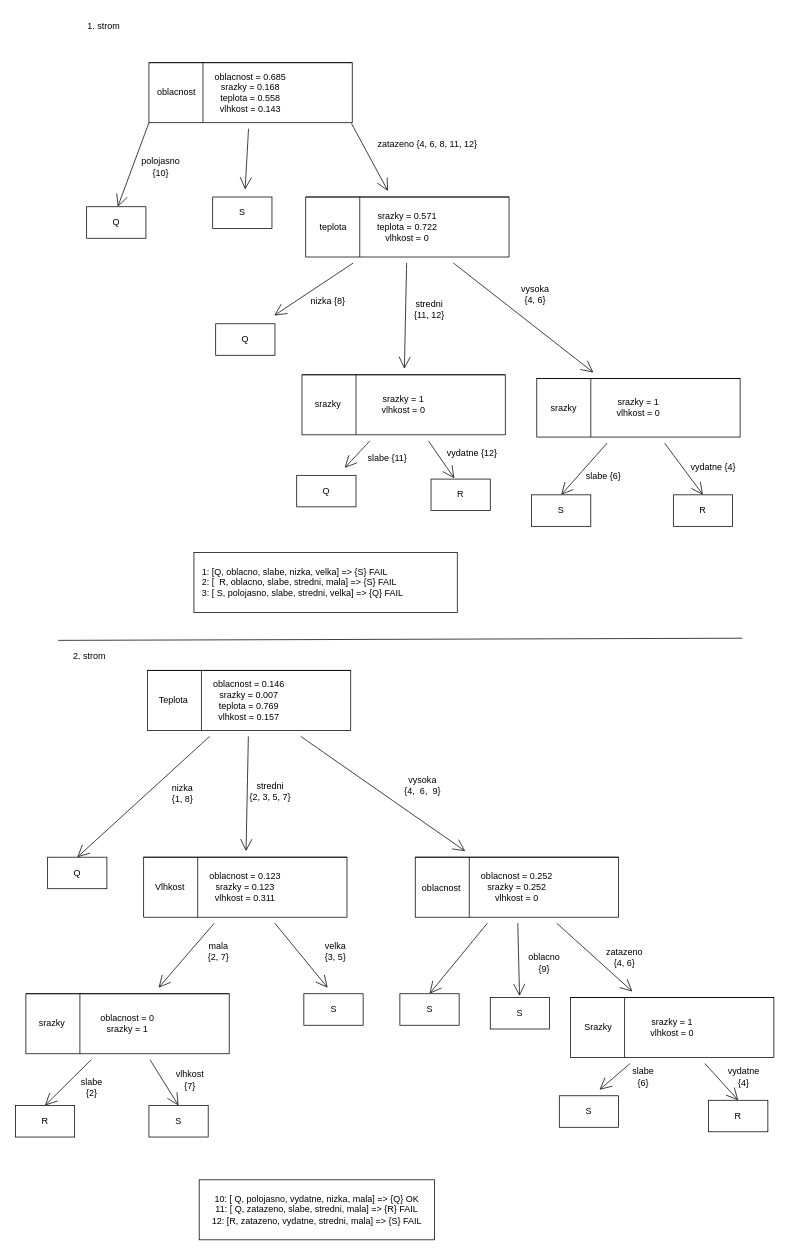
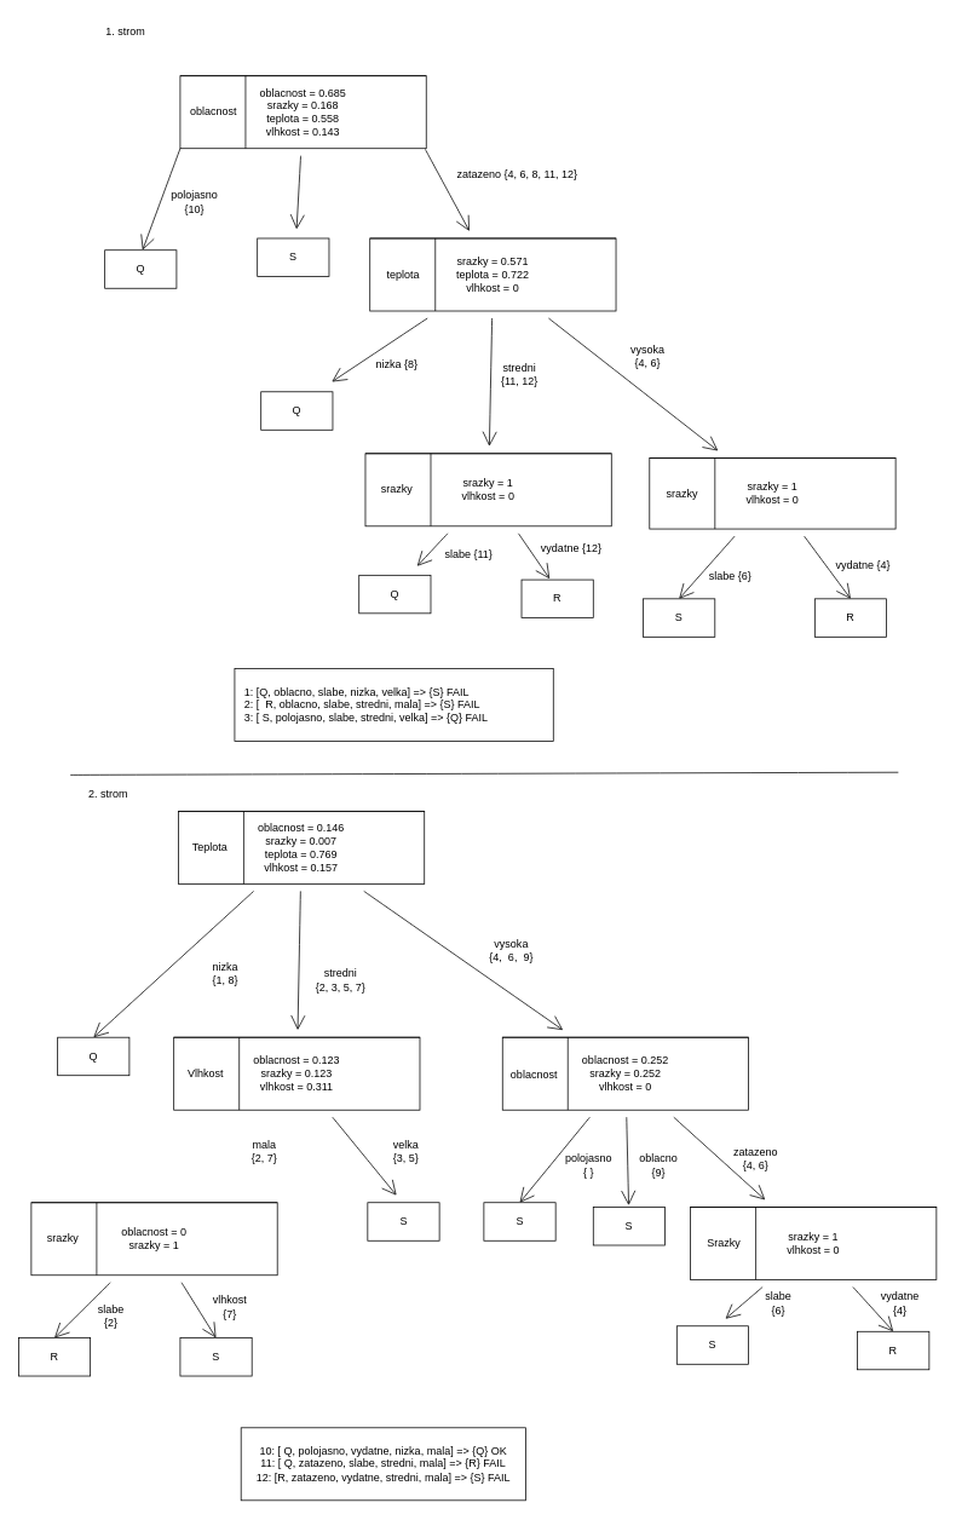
  <mxCell id="0" />
  <mxCell id="1" parent="0" />
  <mxCell id="2" style="edgeStyle=none;curved=1;rounded=0;orthogonalLoop=1;jettySize=auto;html=1;endArrow=open;startSize=14;endSize=14;sourcePerimeterSpacing=8;targetPerimeterSpacing=8;" parent="1" source="4" edge="1"><mxGeometry relative="1" as="geometry"><mxPoint x="326.212" y="252" as="targetPoint" /></mxGeometry></mxCell>
  <mxCell id="3" style="edgeStyle=none;curved=1;rounded=0;orthogonalLoop=1;jettySize=auto;html=1;endArrow=open;startSize=14;endSize=14;sourcePerimeterSpacing=8;targetPerimeterSpacing=8;" parent="1" target="13" edge="1"><mxGeometry relative="1" as="geometry"><mxPoint x="468" y="164" as="sourcePoint" /></mxGeometry></mxCell>
  <mxCell id="4" value="oblacnost = 0.685&lt;br&gt;srazky = 0.168&lt;br&gt;teplota = 0.558&lt;br&gt;vlhkost = 0.143" style="shape=internalStorage;whiteSpace=wrap;html=1;backgroundOutline=1;hachureGap=4;dx=72;dy=0;movable=1;resizable=1;rotatable=1;deletable=1;editable=1;connectable=1;" parent="1" vertex="1"><mxGeometry x="198" y="83" width="271" height="80" as="geometry" /></mxCell>
  <mxCell id="5" style="edgeStyle=none;curved=1;rounded=0;orthogonalLoop=1;jettySize=auto;html=1;endArrow=open;startSize=14;endSize=14;sourcePerimeterSpacing=8;targetPerimeterSpacing=8;exitX=0;exitY=1;exitDx=0;exitDy=0;" parent="1" source="4" edge="1"><mxGeometry relative="1" as="geometry"><mxPoint x="156.519" y="275" as="targetPoint" /></mxGeometry></mxCell>
  <mxCell id="6" value="oblacnost" style="text;strokeColor=none;fillColor=none;html=1;align=center;verticalAlign=middle;whiteSpace=wrap;rounded=0;hachureGap=4;" parent="1" vertex="1"><mxGeometry x="205" y="108" width="60" height="30" as="geometry" /></mxCell>
  <mxCell id="7" value="Q" style="rounded=0;whiteSpace=wrap;html=1;hachureGap=4;" parent="1" vertex="1"><mxGeometry x="115" y="275" width="79" height="42" as="geometry" /></mxCell>
  <mxCell id="8" value="polojasno {10}" style="text;strokeColor=none;fillColor=none;html=1;align=center;verticalAlign=middle;whiteSpace=wrap;rounded=0;hachureGap=4;" parent="1" vertex="1"><mxGeometry x="184" y="207" width="60" height="30" as="geometry" /></mxCell>
  <mxCell id="9" value="S" style="rounded=0;whiteSpace=wrap;html=1;hachureGap=4;" parent="1" vertex="1"><mxGeometry x="283" y="262" width="79" height="42" as="geometry" /></mxCell>
  <mxCell id="10" style="edgeStyle=none;curved=1;rounded=0;orthogonalLoop=1;jettySize=auto;html=1;endArrow=open;startSize=14;endSize=14;sourcePerimeterSpacing=8;targetPerimeterSpacing=8;" parent="1" source="13" edge="1"><mxGeometry relative="1" as="geometry"><mxPoint x="365" y="420" as="targetPoint" /></mxGeometry></mxCell>
  <mxCell id="11" style="edgeStyle=none;curved=1;rounded=0;orthogonalLoop=1;jettySize=auto;html=1;endArrow=open;startSize=14;endSize=14;sourcePerimeterSpacing=8;targetPerimeterSpacing=8;" parent="1" source="13" target="20" edge="1"><mxGeometry relative="1" as="geometry" /></mxCell>
  <mxCell id="12" style="edgeStyle=none;curved=1;rounded=0;orthogonalLoop=1;jettySize=auto;html=1;endArrow=open;startSize=14;endSize=14;sourcePerimeterSpacing=8;targetPerimeterSpacing=8;" parent="1" source="13" target="28" edge="1"><mxGeometry relative="1" as="geometry" /></mxCell>
  <mxCell id="13" value="srazky = 0.571&lt;br&gt;teplota = 0.722&lt;br&gt;vlhkost = 0" style="shape=internalStorage;whiteSpace=wrap;html=1;backgroundOutline=1;hachureGap=4;dx=72;dy=0;movable=1;resizable=1;rotatable=1;deletable=1;editable=1;connectable=1;align=center;" parent="1" vertex="1"><mxGeometry x="407" y="262" width="271" height="80" as="geometry" /></mxCell>
  <mxCell id="14" value="zatazeno {4, 6, 8, 11, 12}" style="text;strokeColor=none;fillColor=none;html=1;align=center;verticalAlign=middle;whiteSpace=wrap;rounded=0;hachureGap=4;" parent="1" vertex="1"><mxGeometry x="495" y="177" width="149" height="30" as="geometry" /></mxCell>
  <mxCell id="15" value="teplota" style="text;strokeColor=none;fillColor=none;html=1;align=center;verticalAlign=middle;whiteSpace=wrap;rounded=0;hachureGap=4;" parent="1" vertex="1"><mxGeometry x="414" y="287" width="60" height="30" as="geometry" /></mxCell>
  <mxCell id="16" value="Q" style="rounded=0;whiteSpace=wrap;html=1;hachureGap=4;" parent="1" vertex="1"><mxGeometry x="287" y="431" width="79" height="42" as="geometry" /></mxCell>
  <mxCell id="17" value="nizka {8}" style="text;strokeColor=none;fillColor=none;html=1;align=center;verticalAlign=middle;whiteSpace=wrap;rounded=0;hachureGap=4;" parent="1" vertex="1"><mxGeometry x="379" y="386" width="116" height="30" as="geometry" /></mxCell>
  <mxCell id="18" style="edgeStyle=none;curved=1;rounded=0;orthogonalLoop=1;jettySize=auto;html=1;endArrow=open;startSize=14;endSize=14;sourcePerimeterSpacing=8;targetPerimeterSpacing=8;" parent="1" source="20" edge="1"><mxGeometry relative="1" as="geometry"><mxPoint x="459" y="623" as="targetPoint" /></mxGeometry></mxCell>
  <mxCell id="19" style="edgeStyle=none;curved=1;rounded=0;orthogonalLoop=1;jettySize=auto;html=1;endArrow=open;startSize=14;endSize=14;sourcePerimeterSpacing=8;targetPerimeterSpacing=8;" parent="1" source="20" edge="1"><mxGeometry relative="1" as="geometry"><mxPoint x="605" y="637" as="targetPoint" /></mxGeometry></mxCell>
  <mxCell id="20" value="srazky = 1&lt;br&gt;vlhkost = 0" style="shape=internalStorage;whiteSpace=wrap;html=1;backgroundOutline=1;hachureGap=4;dx=72;dy=0;movable=1;resizable=1;rotatable=1;deletable=1;editable=1;connectable=1;" parent="1" vertex="1"><mxGeometry x="402" y="499" width="271" height="80" as="geometry" /></mxCell>
  <mxCell id="21" value="srazky" style="text;strokeColor=none;fillColor=none;html=1;align=center;verticalAlign=middle;whiteSpace=wrap;rounded=0;hachureGap=4;" parent="1" vertex="1"><mxGeometry x="407" y="524" width="60" height="30" as="geometry" /></mxCell>
  <mxCell id="22" value="Q" style="rounded=0;whiteSpace=wrap;html=1;hachureGap=4;" parent="1" vertex="1"><mxGeometry x="395" y="633" width="79" height="42" as="geometry" /></mxCell>
  <mxCell id="23" value="slabe {11}" style="text;strokeColor=none;fillColor=none;html=1;align=center;verticalAlign=middle;whiteSpace=wrap;rounded=0;hachureGap=4;" parent="1" vertex="1"><mxGeometry x="458" y="596" width="116" height="30" as="geometry" /></mxCell>
  <mxCell id="24" value="R" style="rounded=0;whiteSpace=wrap;html=1;hachureGap=4;" parent="1" vertex="1"><mxGeometry x="574" y="638" width="79" height="42" as="geometry" /></mxCell>
  <mxCell id="25" value="vydatne {12}" style="text;strokeColor=none;fillColor=none;html=1;align=center;verticalAlign=middle;whiteSpace=wrap;rounded=0;hachureGap=4;" parent="1" vertex="1"><mxGeometry x="571" y="589" width="116" height="30" as="geometry" /></mxCell>
  <mxCell id="26" style="edgeStyle=none;curved=1;rounded=0;orthogonalLoop=1;jettySize=auto;html=1;endArrow=open;startSize=14;endSize=14;sourcePerimeterSpacing=8;targetPerimeterSpacing=8;entryX=0.5;entryY=0;entryDx=0;entryDy=0;" parent="1" source="28" target="30" edge="1"><mxGeometry relative="1" as="geometry"><mxPoint x="792.255" y="635" as="targetPoint" /></mxGeometry></mxCell>
  <mxCell id="27" style="edgeStyle=none;curved=1;rounded=0;orthogonalLoop=1;jettySize=auto;html=1;entryX=0.5;entryY=0;entryDx=0;entryDy=0;endArrow=open;startSize=14;endSize=14;sourcePerimeterSpacing=8;targetPerimeterSpacing=8;" parent="1" source="28" target="31" edge="1"><mxGeometry relative="1" as="geometry" /></mxCell>
  <mxCell id="28" value="srazky = 1&lt;br&gt;vlhkost = 0" style="shape=internalStorage;whiteSpace=wrap;html=1;backgroundOutline=1;hachureGap=4;dx=72;dy=0;movable=1;resizable=1;rotatable=1;deletable=1;editable=1;connectable=1;" parent="1" vertex="1"><mxGeometry x="715" y="504" width="271" height="78" as="geometry" /></mxCell>
  <mxCell id="29" value="srazky" style="text;strokeColor=none;fillColor=none;html=1;align=center;verticalAlign=middle;whiteSpace=wrap;rounded=0;hachureGap=4;" parent="1" vertex="1"><mxGeometry x="721" y="529" width="60" height="30" as="geometry" /></mxCell>
  <mxCell id="30" value="S" style="rounded=0;whiteSpace=wrap;html=1;hachureGap=4;" parent="1" vertex="1"><mxGeometry x="708" y="659" width="79" height="42" as="geometry" /></mxCell>
  <mxCell id="31" value="R" style="rounded=0;whiteSpace=wrap;html=1;hachureGap=4;" parent="1" vertex="1"><mxGeometry x="897" y="659" width="79" height="42" as="geometry" /></mxCell>
  <mxCell id="32" value="slabe {6}" style="text;strokeColor=none;fillColor=none;html=1;align=center;verticalAlign=middle;whiteSpace=wrap;rounded=0;hachureGap=4;" parent="1" vertex="1"><mxGeometry x="774" y="619" width="60" height="30" as="geometry" /></mxCell>
  <mxCell id="33" value="vydatne {4}" style="text;strokeColor=none;fillColor=none;html=1;align=center;verticalAlign=middle;whiteSpace=wrap;rounded=0;hachureGap=4;" parent="1" vertex="1"><mxGeometry x="912" y="608" width="77" height="30" as="geometry" /></mxCell>
  <mxCell id="34" value="stredni {11, 12}" style="text;strokeColor=none;fillColor=none;html=1;align=center;verticalAlign=middle;whiteSpace=wrap;rounded=0;hachureGap=4;" parent="1" vertex="1"><mxGeometry x="542" y="397" width="60" height="30" as="geometry" /></mxCell>
  <mxCell id="35" value="vysoka&lt;br&gt;{4, 6}" style="text;strokeColor=none;fillColor=none;html=1;align=center;verticalAlign=middle;whiteSpace=wrap;rounded=0;hachureGap=4;" parent="1" vertex="1"><mxGeometry x="683" y="377" width="60" height="30" as="geometry" /></mxCell>
  <mxCell id="36" value="1: [Q, oblacno, slabe, nizka, velka] =&amp;gt; {S} FAIL&amp;nbsp;&lt;br&gt;2: [&amp;nbsp; R, oblacno, slabe, stredni, mala] =&amp;gt; {S} FAIL&lt;br&gt;3: [ S, polojasno, slabe, stredni, velka] =&amp;gt; {Q} FAIL" style="rounded=0;whiteSpace=wrap;html=1;hachureGap=4;align=left;spacingLeft=9;" parent="1" vertex="1"><mxGeometry x="258" y="736" width="351" height="80" as="geometry" /></mxCell>
  <mxCell id="37" style="edgeStyle=none;curved=1;rounded=0;orthogonalLoop=1;jettySize=auto;html=1;endArrow=open;startSize=14;endSize=14;sourcePerimeterSpacing=8;targetPerimeterSpacing=8;entryX=0.5;entryY=0;entryDx=0;entryDy=0;" parent="1" source="40" target="45" edge="1"><mxGeometry relative="1" as="geometry"><mxPoint x="183.773" y="1083" as="targetPoint" /></mxGeometry></mxCell>
  <mxCell id="38" style="edgeStyle=none;curved=1;rounded=0;orthogonalLoop=1;jettySize=auto;html=1;endArrow=open;startSize=14;endSize=14;sourcePerimeterSpacing=8;targetPerimeterSpacing=8;" parent="1" source="40" target="49" edge="1"><mxGeometry relative="1" as="geometry" /></mxCell>
  <mxCell id="39" style="edgeStyle=none;curved=1;rounded=0;orthogonalLoop=1;jettySize=auto;html=1;endArrow=open;startSize=14;endSize=14;sourcePerimeterSpacing=8;targetPerimeterSpacing=8;" parent="1" source="40" target="66" edge="1"><mxGeometry relative="1" as="geometry" /></mxCell>
  <mxCell id="40" value="oblacnost = 0.146&lt;br&gt;srazky = 0.007&lt;br&gt;teplota = 0.769&lt;br&gt;vlhkost = 0.157" style="shape=internalStorage;whiteSpace=wrap;html=1;backgroundOutline=1;hachureGap=4;dx=72;dy=0;movable=1;resizable=1;rotatable=1;deletable=1;editable=1;connectable=1;" parent="1" vertex="1"><mxGeometry x="196" y="893" width="271" height="80" as="geometry" /></mxCell>
  <mxCell id="41" value="1. strom" style="text;strokeColor=none;fillColor=none;html=1;align=center;verticalAlign=middle;whiteSpace=wrap;rounded=0;hachureGap=4;" parent="1" vertex="1"><mxGeometry x="108" y="20" width="60" height="30" as="geometry" /></mxCell>
  <mxCell id="42" value="" style="endArrow=none;html=1;rounded=0;startSize=14;endSize=14;sourcePerimeterSpacing=8;targetPerimeterSpacing=8;curved=1;" parent="1" edge="1"><mxGeometry width="50" height="50" relative="1" as="geometry"><mxPoint x="77" y="853" as="sourcePoint" /><mxPoint x="989" y="850.12" as="targetPoint" /></mxGeometry></mxCell>
  <mxCell id="43" value="2. strom" style="text;strokeColor=none;fillColor=none;html=1;align=center;verticalAlign=middle;whiteSpace=wrap;rounded=0;hachureGap=4;" parent="1" vertex="1"><mxGeometry x="89" y="859" width="60" height="30" as="geometry" /></mxCell>
  <mxCell id="44" value="Teplota" style="text;strokeColor=none;fillColor=none;html=1;align=center;verticalAlign=middle;whiteSpace=wrap;rounded=0;hachureGap=4;" parent="1" vertex="1"><mxGeometry x="201" y="918" width="60" height="30" as="geometry" /></mxCell>
  <mxCell id="45" value="Q" style="rounded=0;whiteSpace=wrap;html=1;hachureGap=4;" parent="1" vertex="1"><mxGeometry x="63" y="1142" width="79" height="42" as="geometry" /></mxCell>
- <mxCell id="46" value="nizka &lt;br&gt;{1, 8}" style="text;strokeColor=none;fillColor=none;html=1;align=center;verticalAlign=middle;whiteSpace=wrap;rounded=0;hachureGap=4;" parent="1" vertex="1"><mxGeometry x="213" y="1042" width="60" height="30" as="geometry" /></mxCell>
- <mxCell id="47" style="edgeStyle=none;curved=1;rounded=0;orthogonalLoop=1;jettySize=auto;html=1;endArrow=open;startSize=14;endSize=14;sourcePerimeterSpacing=8;targetPerimeterSpacing=8;" parent="1" source="49" target="54" edge="1"><mxGeometry relative="1" as="geometry" /></mxCell>
+ <mxCell id="46" value="nizka &lt;br&gt;{1, 8}" style="text;strokeColor=none;fillColor=none;html=1;align=center;verticalAlign=middle;whiteSpace=wrap;rounded=0;hachureGap=4;" parent="1" vertex="1"><mxGeometry x="218" y="1057" width="60" height="30" as="geometry" /></mxCell>
  <mxCell id="48" style="edgeStyle=none;curved=1;rounded=0;orthogonalLoop=1;jettySize=auto;html=1;endArrow=open;startSize=14;endSize=14;sourcePerimeterSpacing=8;targetPerimeterSpacing=8;" parent="1" source="49" edge="1"><mxGeometry relative="1" as="geometry"><mxPoint x="436.203" y="1316" as="targetPoint" /></mxGeometry></mxCell>
  <mxCell id="49" value="oblacnost = 0.123&lt;br&gt;srazky = 0.123&lt;br&gt;vlhkost = 0.311" style="shape=internalStorage;whiteSpace=wrap;html=1;backgroundOutline=1;hachureGap=4;dx=72;dy=0;movable=1;resizable=1;rotatable=1;deletable=1;editable=1;connectable=1;" parent="1" vertex="1"><mxGeometry x="191" y="1142" width="271" height="80" as="geometry" /></mxCell>
- <mxCell id="50" value="stredni&lt;br&gt;{2, 3, 5, 7}" style="text;strokeColor=none;fillColor=none;html=1;align=center;verticalAlign=middle;whiteSpace=wrap;rounded=0;hachureGap=4;" parent="1" vertex="1"><mxGeometry x="330" y="1039" width="60" height="30" as="geometry" /></mxCell>
+ <mxCell id="50" value="stredni&lt;br&gt;{2, 3, 5, 7}" style="text;strokeColor=none;fillColor=none;html=1;align=center;verticalAlign=middle;whiteSpace=wrap;rounded=0;hachureGap=4;" parent="1" vertex="1"><mxGeometry x="345" y="1064" width="60" height="30" as="geometry" /></mxCell>
  <mxCell id="51" value="Vlhkost&amp;nbsp;" style="text;strokeColor=none;fillColor=none;html=1;align=center;verticalAlign=middle;whiteSpace=wrap;rounded=0;hachureGap=4;" parent="1" vertex="1"><mxGeometry x="198" y="1167" width="60" height="30" as="geometry" /></mxCell>
  <mxCell id="52" style="edgeStyle=none;curved=1;rounded=0;orthogonalLoop=1;jettySize=auto;html=1;endArrow=open;startSize=14;endSize=14;sourcePerimeterSpacing=8;targetPerimeterSpacing=8;entryX=0.5;entryY=0;entryDx=0;entryDy=0;" parent="1" source="54" target="57" edge="1"><mxGeometry relative="1" as="geometry"><mxPoint x="87.793" y="1439" as="targetPoint" /></mxGeometry></mxCell>
  <mxCell id="53" style="edgeStyle=none;curved=1;rounded=0;orthogonalLoop=1;jettySize=auto;html=1;endArrow=open;startSize=14;endSize=14;sourcePerimeterSpacing=8;targetPerimeterSpacing=8;entryX=0.5;entryY=0;entryDx=0;entryDy=0;" parent="1" source="54" target="59" edge="1"><mxGeometry relative="1" as="geometry"><mxPoint x="212.613" y="1431" as="targetPoint" /></mxGeometry></mxCell>
  <mxCell id="54" value="oblacnost = 0&lt;br&gt;srazky = 1" style="shape=internalStorage;whiteSpace=wrap;html=1;backgroundOutline=1;hachureGap=4;dx=72;dy=0;movable=1;resizable=1;rotatable=1;deletable=1;editable=1;connectable=1;" parent="1" vertex="1"><mxGeometry x="34" y="1324" width="271" height="80" as="geometry" /></mxCell>
  <mxCell id="55" value="mala &lt;br&gt;{2, 7}" style="text;strokeColor=none;fillColor=none;html=1;align=center;verticalAlign=middle;whiteSpace=wrap;rounded=0;hachureGap=4;" parent="1" vertex="1"><mxGeometry x="261" y="1253" width="60" height="30" as="geometry" /></mxCell>
  <mxCell id="56" value="srazky" style="text;strokeColor=none;fillColor=none;html=1;align=center;verticalAlign=middle;whiteSpace=wrap;rounded=0;hachureGap=4;" parent="1" vertex="1"><mxGeometry x="39" y="1349" width="60" height="30" as="geometry" /></mxCell>
  <mxCell id="57" value="R" style="rounded=0;whiteSpace=wrap;html=1;hachureGap=4;" parent="1" vertex="1"><mxGeometry x="20" y="1473" width="79" height="42" as="geometry" /></mxCell>
  <mxCell id="58" value="slabe&lt;br&gt;{2}" style="text;strokeColor=none;fillColor=none;html=1;align=center;verticalAlign=middle;whiteSpace=wrap;rounded=0;hachureGap=4;" parent="1" vertex="1"><mxGeometry x="92" y="1434" width="60" height="30" as="geometry" /></mxCell>
  <mxCell id="59" value="S" style="rounded=0;whiteSpace=wrap;html=1;hachureGap=4;" parent="1" vertex="1"><mxGeometry x="198" y="1473" width="79" height="42" as="geometry" /></mxCell>
  <mxCell id="60" value="vlhkost&lt;br&gt;{7}" style="text;strokeColor=none;fillColor=none;html=1;align=center;verticalAlign=middle;whiteSpace=wrap;rounded=0;hachureGap=4;" parent="1" vertex="1"><mxGeometry x="223" y="1424" width="60" height="30" as="geometry" /></mxCell>
  <mxCell id="61" value="velka&lt;br&gt;{3, 5}" style="text;strokeColor=none;fillColor=none;html=1;align=center;verticalAlign=middle;whiteSpace=wrap;rounded=0;hachureGap=4;" parent="1" vertex="1"><mxGeometry x="417" y="1253" width="60" height="30" as="geometry" /></mxCell>
  <mxCell id="62" value="S" style="rounded=0;whiteSpace=wrap;html=1;hachureGap=4;" parent="1" vertex="1"><mxGeometry x="404.5" y="1324" width="79" height="42" as="geometry" /></mxCell>
  <mxCell id="63" style="edgeStyle=none;curved=1;rounded=0;orthogonalLoop=1;jettySize=auto;html=1;endArrow=open;startSize=14;endSize=14;sourcePerimeterSpacing=8;targetPerimeterSpacing=8;entryX=0.5;entryY=0;entryDx=0;entryDy=0;" parent="1" source="66" target="69" edge="1"><mxGeometry relative="1" as="geometry"><mxPoint x="637.33" y="1316" as="targetPoint" /></mxGeometry></mxCell>
  <mxCell id="64" style="edgeStyle=none;curved=1;rounded=0;orthogonalLoop=1;jettySize=auto;html=1;endArrow=open;startSize=14;endSize=14;sourcePerimeterSpacing=8;targetPerimeterSpacing=8;" parent="1" source="66" edge="1"><mxGeometry relative="1" as="geometry"><mxPoint x="692" y="1327" as="targetPoint" /></mxGeometry></mxCell>
  <mxCell id="65" style="edgeStyle=none;curved=1;rounded=0;orthogonalLoop=1;jettySize=auto;html=1;endArrow=open;startSize=14;endSize=14;sourcePerimeterSpacing=8;targetPerimeterSpacing=8;" parent="1" source="66" target="75" edge="1"><mxGeometry relative="1" as="geometry" /></mxCell>
  <mxCell id="66" value="oblacnost = 0.252&lt;br&gt;srazky = 0.252&lt;br&gt;vlhkost = 0" style="shape=internalStorage;whiteSpace=wrap;html=1;backgroundOutline=1;hachureGap=4;dx=72;dy=0;movable=1;resizable=1;rotatable=1;deletable=1;editable=1;connectable=1;" parent="1" vertex="1"><mxGeometry x="553" y="1142" width="271" height="80" as="geometry" /></mxCell>
  <mxCell id="67" value="vysoka&lt;br&gt;{4,&amp;nbsp; 6,&amp;nbsp; 9}" style="text;strokeColor=none;fillColor=none;html=1;align=center;verticalAlign=middle;whiteSpace=wrap;rounded=0;hachureGap=4;" parent="1" vertex="1"><mxGeometry x="533" y="1031" width="60" height="30" as="geometry" /></mxCell>
  <mxCell id="68" value="oblacnost" style="text;strokeColor=none;fillColor=none;html=1;align=center;verticalAlign=middle;whiteSpace=wrap;rounded=0;hachureGap=4;" parent="1" vertex="1"><mxGeometry x="558" y="1169" width="60" height="30" as="geometry" /></mxCell>
  <mxCell id="69" value="S" style="rounded=0;whiteSpace=wrap;html=1;hachureGap=4;" parent="1" vertex="1"><mxGeometry x="532.5" y="1324" width="79" height="42" as="geometry" /></mxCell>
+ <mxCell id="70" value="polojasno&lt;br&gt;{ }" style="text;strokeColor=none;fillColor=none;html=1;align=center;verticalAlign=middle;whiteSpace=wrap;rounded=0;hachureGap=4;" parent="1" vertex="1"><mxGeometry x="618" y="1268" width="60" height="30" as="geometry" /></mxCell>
  <mxCell id="71" value="S" style="rounded=0;whiteSpace=wrap;html=1;hachureGap=4;" parent="1" vertex="1"><mxGeometry x="653" y="1329" width="79" height="42" as="geometry" /></mxCell>
  <mxCell id="72" value="oblacno {9}" style="text;strokeColor=none;fillColor=none;html=1;align=center;verticalAlign=middle;whiteSpace=wrap;rounded=0;hachureGap=4;" parent="1" vertex="1"><mxGeometry x="695" y="1268" width="60" height="30" as="geometry" /></mxCell>
  <mxCell id="73" style="edgeStyle=none;curved=1;rounded=0;orthogonalLoop=1;jettySize=auto;html=1;endArrow=open;startSize=14;endSize=14;sourcePerimeterSpacing=8;targetPerimeterSpacing=8;" parent="1" source="75" edge="1"><mxGeometry relative="1" as="geometry"><mxPoint x="798.561" y="1452" as="targetPoint" /></mxGeometry></mxCell>
  <mxCell id="74" style="edgeStyle=none;curved=1;rounded=0;orthogonalLoop=1;jettySize=auto;html=1;entryX=0.5;entryY=0;entryDx=0;entryDy=0;endArrow=open;startSize=14;endSize=14;sourcePerimeterSpacing=8;targetPerimeterSpacing=8;" parent="1" source="75" target="79" edge="1"><mxGeometry relative="1" as="geometry" /></mxCell>
  <mxCell id="75" value="srazky = 1&lt;br&gt;vlhkost = 0" style="shape=internalStorage;whiteSpace=wrap;html=1;backgroundOutline=1;hachureGap=4;dx=72;dy=0;movable=1;resizable=1;rotatable=1;deletable=1;editable=1;connectable=1;" parent="1" vertex="1"><mxGeometry x="760" y="1329" width="271" height="80" as="geometry" /></mxCell>
  <mxCell id="76" value="zatazeno&lt;br&gt;{4, 6}" style="text;strokeColor=none;fillColor=none;html=1;align=center;verticalAlign=middle;whiteSpace=wrap;rounded=0;hachureGap=4;" parent="1" vertex="1"><mxGeometry x="802" y="1261" width="60" height="30" as="geometry" /></mxCell>
  <mxCell id="77" value="Srazky" style="text;strokeColor=none;fillColor=none;html=1;align=center;verticalAlign=middle;whiteSpace=wrap;rounded=0;hachureGap=4;" parent="1" vertex="1"><mxGeometry x="767" y="1354" width="60" height="30" as="geometry" /></mxCell>
  <mxCell id="78" value="S" style="rounded=0;whiteSpace=wrap;html=1;hachureGap=4;" parent="1" vertex="1"><mxGeometry x="745" y="1460" width="79" height="42" as="geometry" /></mxCell>
  <mxCell id="79" value="R" style="rounded=0;whiteSpace=wrap;html=1;hachureGap=4;" parent="1" vertex="1"><mxGeometry x="944" y="1466" width="79" height="42" as="geometry" /></mxCell>
  <mxCell id="80" value="slabe&lt;br&gt;{6}" style="text;strokeColor=none;fillColor=none;html=1;align=center;verticalAlign=middle;whiteSpace=wrap;rounded=0;hachureGap=4;" parent="1" vertex="1"><mxGeometry x="827" y="1420" width="60" height="30" as="geometry" /></mxCell>
  <mxCell id="81" value="vydatne&lt;br&gt;{4}" style="text;strokeColor=none;fillColor=none;html=1;align=center;verticalAlign=middle;whiteSpace=wrap;rounded=0;hachureGap=4;" parent="1" vertex="1"><mxGeometry x="961" y="1420" width="60" height="30" as="geometry" /></mxCell>
  <mxCell id="82" value="10: [ Q, polojasno, vydatne, nizka, mala] =&amp;gt; {Q} OK&lt;br&gt;11: [ Q, zatazeno, slabe, stredni, mala] =&amp;gt; {R} FAIL&lt;br&gt;12: [R, zatazeno, vydatne, stredni, mala] =&amp;gt; {S} FAIL" style="rounded=0;whiteSpace=wrap;html=1;hachureGap=4;" parent="1" vertex="1"><mxGeometry x="265" y="1572" width="313.5" height="80" as="geometry" /></mxCell>
